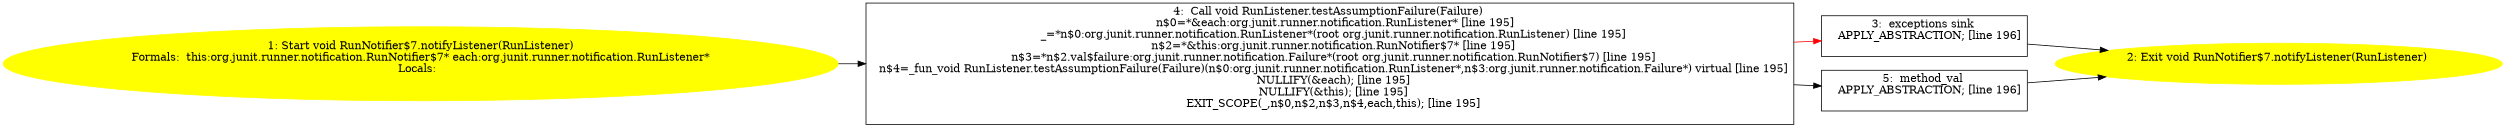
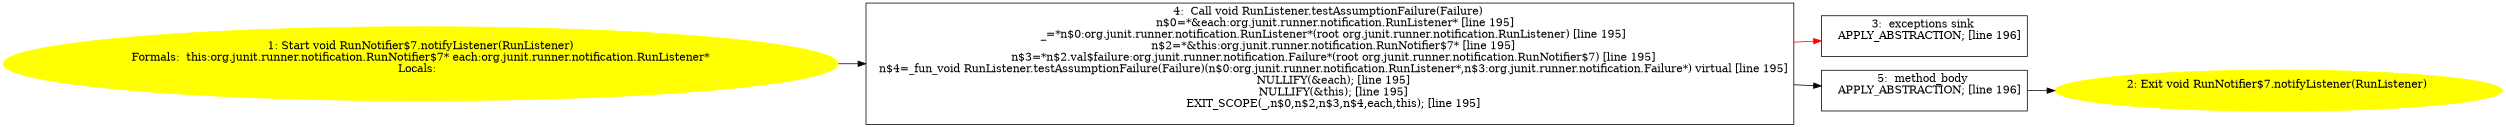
  digraph {
    rankdir=LR
    node [shape=box]
    n1 [color=yellow label="1: Start void RunNotifier$7.notifyListener(RunListener)\nFormals:  this:org.junit.runner.notification.RunNotifier$7* each:org.junit.runner.notification.RunListener*\nLocals:  \n  " style=filled shape=""]
    n2 [label="4:  Call void RunListener.testAssumptionFailure(Failure) \n   n$0=*&each:org.junit.runner.notification.RunListener* [line 195]\n  _=*n$0:org.junit.runner.notification.RunListener*(root org.junit.runner.notification.RunListener) [line 195]\n  n$2=*&this:org.junit.runner.notification.RunNotifier$7* [line 195]\n  n$3=*n$2.val$failure:org.junit.runner.notification.Failure*(root org.junit.runner.notification.RunNotifier$7) [line 195]\n  n$4=_fun_void RunListener.testAssumptionFailure(Failure)(n$0:org.junit.runner.notification.RunListener*,n$3:org.junit.runner.notification.Failure*) virtual [line 195]\n  NULLIFY(&each); [line 195]\n  NULLIFY(&this); [line 195]\n  EXIT_SCOPE(_,n$0,n$2,n$3,n$4,each,this); [line 195]\n "]
    n3 [label="3:  exceptions sink \n   APPLY_ABSTRACTION; [line 196]\n "]
-   n4 [label="5:  method_val \n   APPLY_ABSTRACTION; [line 196]\n "]
+   n4 [label="5:  method_body \n   APPLY_ABSTRACTION; [line 196]\n "]
    n5 [color=yellow label="2: Exit void RunNotifier$7.notifyListener(RunListener) \n  " style=filled shape=""]
    n1 -> n2
    n2 -> n3 [color=red]
    n2 -> n4
-   n3 -> n5
    n4 -> n5
  }
